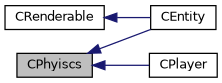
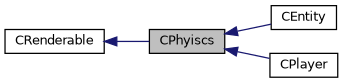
  digraph {
    rankdir=LR
    node [color=black fillcolor=white fontname=Helvetica fontsize=10 shape=record style=filled]
    edge [color=midnightblue dir=back fontname=Helvetica fontsize=10 labelfontname=Helvetica labelfontsize=10 style=solid]
    n1 [fillcolor=grey75 fontcolor=black height=0.2 label=CPhyiscs width=0.4]
    n2 [height=0.2 label=CEntity width=0.4]
    n3 [height=0.2 label=CPlayer width=0.4]
    n4 [height=0.2 label=CRenderable width=0.4]
    n1 -> n2
    n1 -> n3
-   n4 -> n2
+   n4 -> n1
  }
